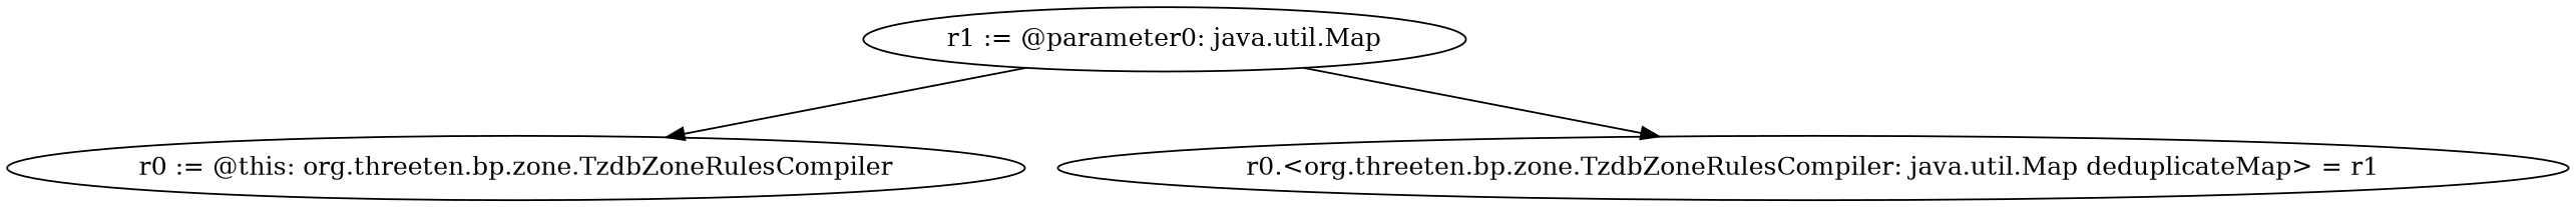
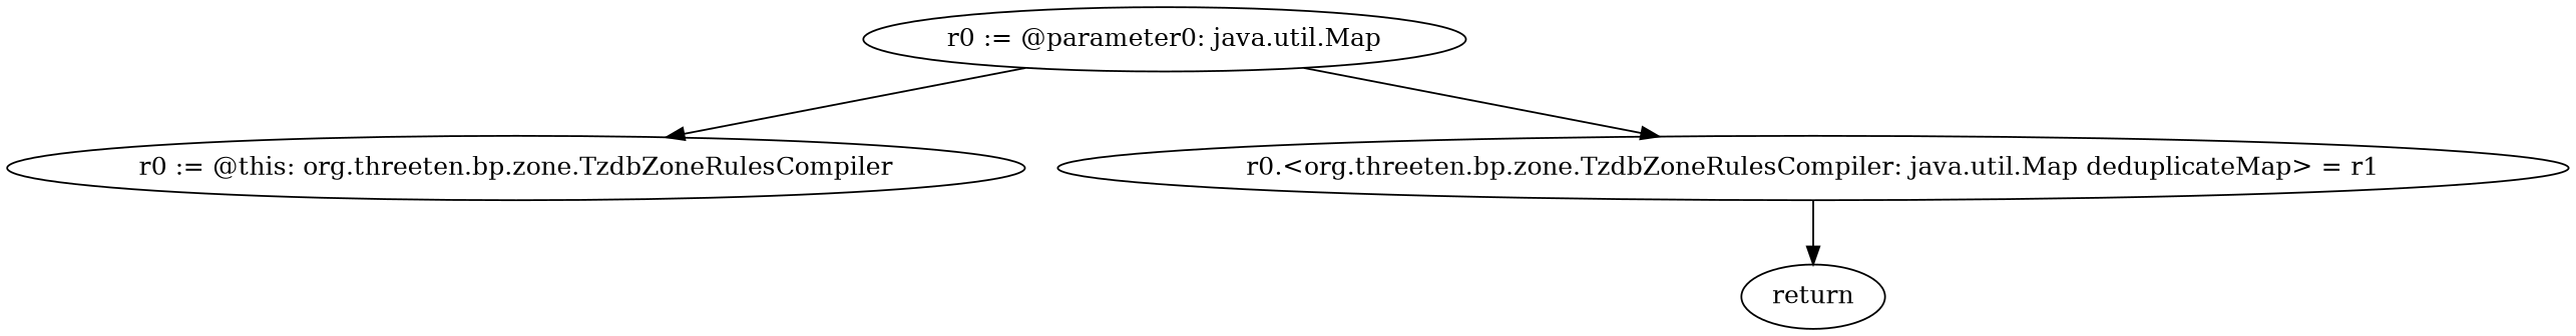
  digraph {
-   "r1 := @parameter0: java.util.Map"
+   "r1 := @parameter0: java.util.Map" [label="r0 := @parameter0: java.util.Map"]
    "r0 := @this: org.threeten.bp.zone.TzdbZoneRulesCompiler"
    "r0.<org.threeten.bp.zone.TzdbZoneRulesCompiler: java.util.Map deduplicateMap> = r1"
+   return
    "r1 := @parameter0: java.util.Map" -> "r0 := @this: org.threeten.bp.zone.TzdbZoneRulesCompiler"
    "r1 := @parameter0: java.util.Map" -> "r0.<org.threeten.bp.zone.TzdbZoneRulesCompiler: java.util.Map deduplicateMap> = r1"
+   "r0.<org.threeten.bp.zone.TzdbZoneRulesCompiler: java.util.Map deduplicateMap> = r1" -> return
  }
